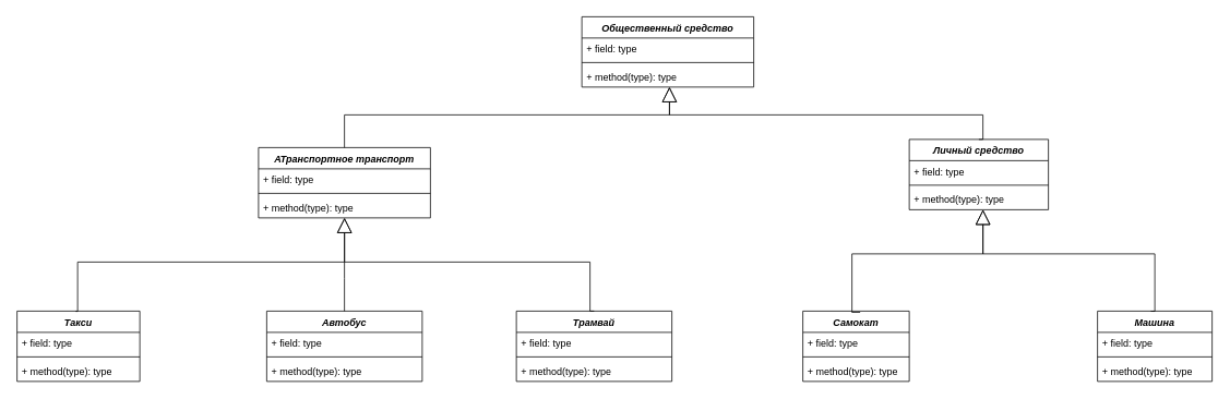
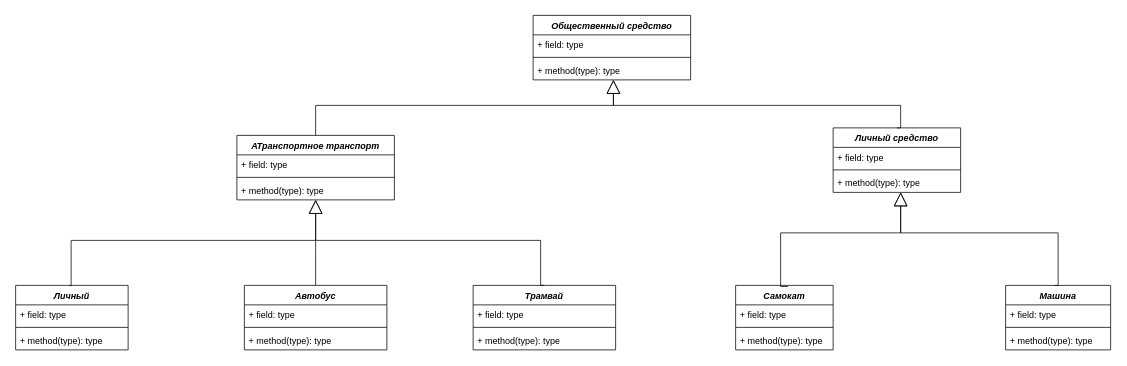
  <mxCell id="0" />
  <mxCell id="1" parent="0" />
  <mxCell id="2" value="&lt;i&gt;Общественный средство&lt;/i&gt;" style="swimlane;fontStyle=1;align=center;verticalAlign=top;childLayout=stackLayout;horizontal=1;startSize=26;horizontalStack=0;resizeParent=1;resizeParentMax=0;resizeLast=0;collapsible=1;marginBottom=0;whiteSpace=wrap;html=1;" vertex="1" parent="1"><mxGeometry x="710" y="20" width="210" height="86" as="geometry" /></mxCell>
  <mxCell id="3" value="+ field: type" style="text;strokeColor=none;fillColor=none;align=left;verticalAlign=top;spacingLeft=4;spacingRight=4;overflow=hidden;rotatable=0;points=[[0,0.5],[1,0.5]];portConstraint=eastwest;whiteSpace=wrap;html=1;" vertex="1" parent="2"><mxGeometry y="26" width="210" height="26" as="geometry" /></mxCell>
  <mxCell id="4" value="" style="line;strokeWidth=1;fillColor=none;align=left;verticalAlign=middle;spacingTop=-1;spacingLeft=3;spacingRight=3;rotatable=0;labelPosition=right;points=[];portConstraint=eastwest;strokeColor=inherit;" vertex="1" parent="2"><mxGeometry y="52" width="210" height="8" as="geometry" /></mxCell>
  <mxCell id="5" value="+ method(type): type" style="text;strokeColor=none;fillColor=none;align=left;verticalAlign=top;spacingLeft=4;spacingRight=4;overflow=hidden;rotatable=0;points=[[0,0.5],[1,0.5]];portConstraint=eastwest;whiteSpace=wrap;html=1;" vertex="1" parent="2"><mxGeometry y="60" width="210" height="26" as="geometry" /></mxCell>
  <mxCell id="6" value="&lt;i&gt;АТранспортное транспорт&lt;/i&gt;" style="swimlane;fontStyle=1;align=center;verticalAlign=top;childLayout=stackLayout;horizontal=1;startSize=26;horizontalStack=0;resizeParent=1;resizeParentMax=0;resizeLast=0;collapsible=1;marginBottom=0;whiteSpace=wrap;html=1;" vertex="1" parent="1"><mxGeometry x="315" y="180" width="210" height="86" as="geometry" /></mxCell>
  <mxCell id="7" value="+ field: type" style="text;strokeColor=none;fillColor=none;align=left;verticalAlign=top;spacingLeft=4;spacingRight=4;overflow=hidden;rotatable=0;points=[[0,0.5],[1,0.5]];portConstraint=eastwest;whiteSpace=wrap;html=1;" vertex="1" parent="6"><mxGeometry y="26" width="210" height="26" as="geometry" /></mxCell>
  <mxCell id="8" value="" style="line;strokeWidth=1;fillColor=none;align=left;verticalAlign=middle;spacingTop=-1;spacingLeft=3;spacingRight=3;rotatable=0;labelPosition=right;points=[];portConstraint=eastwest;strokeColor=inherit;" vertex="1" parent="6"><mxGeometry y="52" width="210" height="8" as="geometry" /></mxCell>
  <mxCell id="9" value="+ method(type): type" style="text;strokeColor=none;fillColor=none;align=left;verticalAlign=top;spacingLeft=4;spacingRight=4;overflow=hidden;rotatable=0;points=[[0,0.5],[1,0.5]];portConstraint=eastwest;whiteSpace=wrap;html=1;" vertex="1" parent="6"><mxGeometry y="60" width="210" height="26" as="geometry" /></mxCell>
  <mxCell id="10" value="&lt;i&gt;Личный средство&lt;/i&gt;" style="swimlane;fontStyle=1;align=center;verticalAlign=top;childLayout=stackLayout;horizontal=1;startSize=26;horizontalStack=0;resizeParent=1;resizeParentMax=0;resizeLast=0;collapsible=1;marginBottom=0;whiteSpace=wrap;html=1;" vertex="1" parent="1"><mxGeometry x="1110" y="170" width="170" height="86" as="geometry" /></mxCell>
  <mxCell id="11" value="+ field: type" style="text;strokeColor=none;fillColor=none;align=left;verticalAlign=top;spacingLeft=4;spacingRight=4;overflow=hidden;rotatable=0;points=[[0,0.5],[1,0.5]];portConstraint=eastwest;whiteSpace=wrap;html=1;" vertex="1" parent="10"><mxGeometry y="26" width="170" height="26" as="geometry" /></mxCell>
  <mxCell id="12" value="" style="line;strokeWidth=1;fillColor=none;align=left;verticalAlign=middle;spacingTop=-1;spacingLeft=3;spacingRight=3;rotatable=0;labelPosition=right;points=[];portConstraint=eastwest;strokeColor=inherit;" vertex="1" parent="10"><mxGeometry y="52" width="170" height="8" as="geometry" /></mxCell>
  <mxCell id="13" value="+ method(type): type" style="text;strokeColor=none;fillColor=none;align=left;verticalAlign=top;spacingLeft=4;spacingRight=4;overflow=hidden;rotatable=0;points=[[0,0.5],[1,0.5]];portConstraint=eastwest;whiteSpace=wrap;html=1;" vertex="1" parent="10"><mxGeometry y="60" width="170" height="26" as="geometry" /></mxCell>
- <mxCell id="14" value="&lt;i&gt;Такси&lt;/i&gt;" style="swimlane;fontStyle=1;align=center;verticalAlign=top;childLayout=stackLayout;horizontal=1;startSize=26;horizontalStack=0;resizeParent=1;resizeParentMax=0;resizeLast=0;collapsible=1;marginBottom=0;whiteSpace=wrap;html=1;" vertex="1" parent="1"><mxGeometry x="20" y="380" width="150" height="86" as="geometry" /></mxCell>
+ <mxCell id="14" value="&lt;i&gt;Личный&lt;/i&gt;" style="swimlane;fontStyle=1;align=center;verticalAlign=top;childLayout=stackLayout;horizontal=1;startSize=26;horizontalStack=0;resizeParent=1;resizeParentMax=0;resizeLast=0;collapsible=1;marginBottom=0;whiteSpace=wrap;html=1;" vertex="1" parent="1"><mxGeometry x="20" y="380" width="150" height="86" as="geometry" /></mxCell>
  <mxCell id="15" value="+ field: type" style="text;strokeColor=none;fillColor=none;align=left;verticalAlign=top;spacingLeft=4;spacingRight=4;overflow=hidden;rotatable=0;points=[[0,0.5],[1,0.5]];portConstraint=eastwest;whiteSpace=wrap;html=1;" vertex="1" parent="14"><mxGeometry y="26" width="150" height="26" as="geometry" /></mxCell>
  <mxCell id="16" value="" style="line;strokeWidth=1;fillColor=none;align=left;verticalAlign=middle;spacingTop=-1;spacingLeft=3;spacingRight=3;rotatable=0;labelPosition=right;points=[];portConstraint=eastwest;strokeColor=inherit;" vertex="1" parent="14"><mxGeometry y="52" width="150" height="8" as="geometry" /></mxCell>
  <mxCell id="17" value="+ method(type): type" style="text;strokeColor=none;fillColor=none;align=left;verticalAlign=top;spacingLeft=4;spacingRight=4;overflow=hidden;rotatable=0;points=[[0,0.5],[1,0.5]];portConstraint=eastwest;whiteSpace=wrap;html=1;" vertex="1" parent="14"><mxGeometry y="60" width="150" height="26" as="geometry" /></mxCell>
  <mxCell id="18" value="&lt;i&gt;Автобус&lt;/i&gt;" style="swimlane;fontStyle=1;align=center;verticalAlign=top;childLayout=stackLayout;horizontal=1;startSize=26;horizontalStack=0;resizeParent=1;resizeParentMax=0;resizeLast=0;collapsible=1;marginBottom=0;whiteSpace=wrap;html=1;" vertex="1" parent="1"><mxGeometry x="325" y="380" width="190" height="86" as="geometry" /></mxCell>
  <mxCell id="19" value="+ field: type" style="text;strokeColor=none;fillColor=none;align=left;verticalAlign=top;spacingLeft=4;spacingRight=4;overflow=hidden;rotatable=0;points=[[0,0.5],[1,0.5]];portConstraint=eastwest;whiteSpace=wrap;html=1;" vertex="1" parent="18"><mxGeometry y="26" width="190" height="26" as="geometry" /></mxCell>
  <mxCell id="20" value="" style="line;strokeWidth=1;fillColor=none;align=left;verticalAlign=middle;spacingTop=-1;spacingLeft=3;spacingRight=3;rotatable=0;labelPosition=right;points=[];portConstraint=eastwest;strokeColor=inherit;" vertex="1" parent="18"><mxGeometry y="52" width="190" height="8" as="geometry" /></mxCell>
  <mxCell id="21" value="+ method(type): type" style="text;strokeColor=none;fillColor=none;align=left;verticalAlign=top;spacingLeft=4;spacingRight=4;overflow=hidden;rotatable=0;points=[[0,0.5],[1,0.5]];portConstraint=eastwest;whiteSpace=wrap;html=1;" vertex="1" parent="18"><mxGeometry y="60" width="190" height="26" as="geometry" /></mxCell>
  <mxCell id="22" value="&lt;i&gt;Трамвай&lt;/i&gt;" style="swimlane;fontStyle=1;align=center;verticalAlign=top;childLayout=stackLayout;horizontal=1;startSize=26;horizontalStack=0;resizeParent=1;resizeParentMax=0;resizeLast=0;collapsible=1;marginBottom=0;whiteSpace=wrap;html=1;" vertex="1" parent="1"><mxGeometry x="630" y="380" width="190" height="86" as="geometry" /></mxCell>
  <mxCell id="23" value="+ field: type" style="text;strokeColor=none;fillColor=none;align=left;verticalAlign=top;spacingLeft=4;spacingRight=4;overflow=hidden;rotatable=0;points=[[0,0.5],[1,0.5]];portConstraint=eastwest;whiteSpace=wrap;html=1;" vertex="1" parent="22"><mxGeometry y="26" width="190" height="26" as="geometry" /></mxCell>
  <mxCell id="24" value="" style="line;strokeWidth=1;fillColor=none;align=left;verticalAlign=middle;spacingTop=-1;spacingLeft=3;spacingRight=3;rotatable=0;labelPosition=right;points=[];portConstraint=eastwest;strokeColor=inherit;" vertex="1" parent="22"><mxGeometry y="52" width="190" height="8" as="geometry" /></mxCell>
  <mxCell id="25" value="+ method(type): type" style="text;strokeColor=none;fillColor=none;align=left;verticalAlign=top;spacingLeft=4;spacingRight=4;overflow=hidden;rotatable=0;points=[[0,0.5],[1,0.5]];portConstraint=eastwest;whiteSpace=wrap;html=1;" vertex="1" parent="22"><mxGeometry y="60" width="190" height="26" as="geometry" /></mxCell>
  <mxCell id="26" value="&lt;i&gt;Машина&lt;/i&gt;" style="swimlane;fontStyle=1;align=center;verticalAlign=top;childLayout=stackLayout;horizontal=1;startSize=26;horizontalStack=0;resizeParent=1;resizeParentMax=0;resizeLast=0;collapsible=1;marginBottom=0;whiteSpace=wrap;html=1;" vertex="1" parent="1"><mxGeometry x="1340" y="380" width="140" height="86" as="geometry" /></mxCell>
  <mxCell id="27" value="+ field: type" style="text;strokeColor=none;fillColor=none;align=left;verticalAlign=top;spacingLeft=4;spacingRight=4;overflow=hidden;rotatable=0;points=[[0,0.5],[1,0.5]];portConstraint=eastwest;whiteSpace=wrap;html=1;" vertex="1" parent="26"><mxGeometry y="26" width="140" height="26" as="geometry" /></mxCell>
  <mxCell id="28" value="" style="line;strokeWidth=1;fillColor=none;align=left;verticalAlign=middle;spacingTop=-1;spacingLeft=3;spacingRight=3;rotatable=0;labelPosition=right;points=[];portConstraint=eastwest;strokeColor=inherit;" vertex="1" parent="26"><mxGeometry y="52" width="140" height="8" as="geometry" /></mxCell>
  <mxCell id="29" value="+ method(type): type" style="text;strokeColor=none;fillColor=none;align=left;verticalAlign=top;spacingLeft=4;spacingRight=4;overflow=hidden;rotatable=0;points=[[0,0.5],[1,0.5]];portConstraint=eastwest;whiteSpace=wrap;html=1;" vertex="1" parent="26"><mxGeometry y="60" width="140" height="26" as="geometry" /></mxCell>
  <mxCell id="30" value="&lt;i&gt;Самокат&lt;/i&gt;" style="swimlane;fontStyle=1;align=center;verticalAlign=top;childLayout=stackLayout;horizontal=1;startSize=26;horizontalStack=0;resizeParent=1;resizeParentMax=0;resizeLast=0;collapsible=1;marginBottom=0;whiteSpace=wrap;html=1;" vertex="1" parent="1"><mxGeometry x="980" y="380" width="130" height="86" as="geometry" /></mxCell>
  <mxCell id="31" value="+ field: type" style="text;strokeColor=none;fillColor=none;align=left;verticalAlign=top;spacingLeft=4;spacingRight=4;overflow=hidden;rotatable=0;points=[[0,0.5],[1,0.5]];portConstraint=eastwest;whiteSpace=wrap;html=1;" vertex="1" parent="30"><mxGeometry y="26" width="130" height="26" as="geometry" /></mxCell>
  <mxCell id="32" value="" style="line;strokeWidth=1;fillColor=none;align=left;verticalAlign=middle;spacingTop=-1;spacingLeft=3;spacingRight=3;rotatable=0;labelPosition=right;points=[];portConstraint=eastwest;strokeColor=inherit;" vertex="1" parent="30"><mxGeometry y="52" width="130" height="8" as="geometry" /></mxCell>
  <mxCell id="33" value="+ method(type): type" style="text;strokeColor=none;fillColor=none;align=left;verticalAlign=top;spacingLeft=4;spacingRight=4;overflow=hidden;rotatable=0;points=[[0,0.5],[1,0.5]];portConstraint=eastwest;whiteSpace=wrap;html=1;" vertex="1" parent="30"><mxGeometry y="60" width="130" height="26" as="geometry" /></mxCell>
  <mxCell id="34" value="" style="endArrow=block;endSize=16;endFill=0;html=1;rounded=0;entryX=1;entryY=0.5;entryDx=0;entryDy=0;edgeStyle=orthogonalEdgeStyle;exitX=0.465;exitY=0.002;exitDx=0;exitDy=0;exitPerimeter=0;" edge="1" parent="1" source="26"><mxGeometry width="160" relative="1" as="geometry"><mxPoint x="1430" y="367" as="sourcePoint" /><mxPoint x="1200" y="256" as="targetPoint" /><Array as="points"><mxPoint x="1410" y="310" /><mxPoint x="1200" y="310" /></Array></mxGeometry></mxCell>
  <mxCell id="35" value="" style="endArrow=block;endSize=16;endFill=0;html=1;rounded=0;edgeStyle=orthogonalEdgeStyle;exitX=0.5;exitY=0;exitDx=0;exitDy=0;entryX=0.536;entryY=0.991;entryDx=0;entryDy=0;entryPerimeter=0;" edge="1" parent="1"><mxGeometry width="160" relative="1" as="geometry"><mxPoint x="1050" y="381.45" as="sourcePoint" /><mxPoint x="1200.08" y="255.996" as="targetPoint" /><Array as="points"><mxPoint x="1040" y="382" /><mxPoint x="1040" y="310" /><mxPoint x="1200" y="310" /></Array></mxGeometry></mxCell>
  <mxCell id="36" value="" style="endArrow=block;endSize=16;endFill=0;html=1;rounded=0;entryX=1;entryY=0.5;entryDx=0;entryDy=0;edgeStyle=orthogonalEdgeStyle;exitX=0.5;exitY=0;exitDx=0;exitDy=0;" edge="1" parent="1" source="22"><mxGeometry width="160" relative="1" as="geometry"><mxPoint x="630" y="390.004" as="sourcePoint" /><mxPoint x="420" y="266.004" as="targetPoint" /><Array as="points"><mxPoint x="720" y="320" /><mxPoint x="420" y="320" /></Array></mxGeometry></mxCell>
  <mxCell id="37" value="" style="endArrow=block;endSize=16;endFill=0;html=1;rounded=0;edgeStyle=orthogonalEdgeStyle;exitX=0.477;exitY=0.003;exitDx=0;exitDy=0;entryX=0.536;entryY=0.991;entryDx=0;entryDy=0;entryPerimeter=0;exitPerimeter=0;" edge="1" parent="1" source="14"><mxGeometry width="160" relative="1" as="geometry"><mxPoint x="270" y="391.454" as="sourcePoint" /><mxPoint x="420.08" y="266" as="targetPoint" /><Array as="points"><mxPoint x="94" y="320" /><mxPoint x="420" y="320" /></Array></mxGeometry></mxCell>
  <mxCell id="38" value="" style="endArrow=none;html=1;edgeStyle=orthogonalEdgeStyle;rounded=0;entryX=0.5;entryY=0;entryDx=0;entryDy=0;" edge="1" parent="1" target="18"><mxGeometry relative="1" as="geometry"><mxPoint x="420" y="320" as="sourcePoint" /><mxPoint x="530" y="300" as="targetPoint" /><Array as="points"><mxPoint x="420" y="340" /><mxPoint x="420" y="340" /></Array></mxGeometry></mxCell>
  <mxCell id="39" value="" style="endArrow=block;endSize=16;endFill=0;html=1;rounded=0;entryX=1;entryY=0.5;entryDx=0;entryDy=0;edgeStyle=orthogonalEdgeStyle;exitX=0.5;exitY=0;exitDx=0;exitDy=0;" edge="1" parent="1" source="10"><mxGeometry width="160" relative="1" as="geometry"><mxPoint x="1027" y="230.004" as="sourcePoint" /><mxPoint x="817" y="106.004" as="targetPoint" /><Array as="points"><mxPoint x="1200" y="140" /><mxPoint x="817" y="140" /></Array></mxGeometry></mxCell>
  <mxCell id="40" value="" style="endArrow=block;endSize=16;endFill=0;html=1;rounded=0;edgeStyle=orthogonalEdgeStyle;exitX=0.5;exitY=0;exitDx=0;exitDy=0;entryX=0.536;entryY=0.991;entryDx=0;entryDy=0;entryPerimeter=0;" edge="1" parent="1" source="6"><mxGeometry width="160" relative="1" as="geometry"><mxPoint x="667" y="231.454" as="sourcePoint" /><mxPoint x="817.08" y="106" as="targetPoint" /><Array as="points"><mxPoint x="420" y="140" /><mxPoint x="817" y="140" /></Array></mxGeometry></mxCell>
